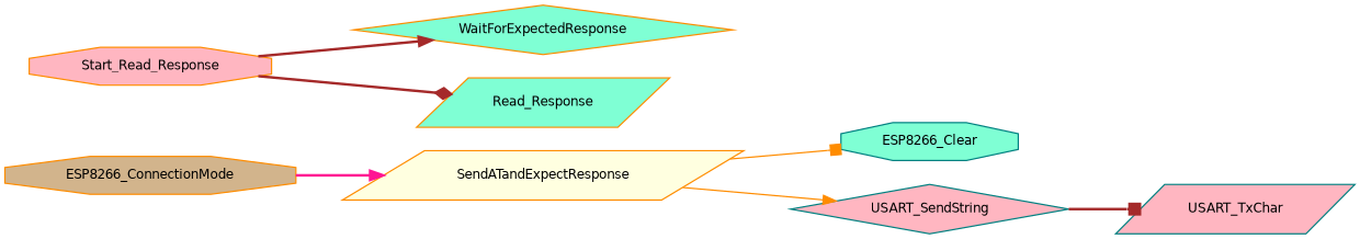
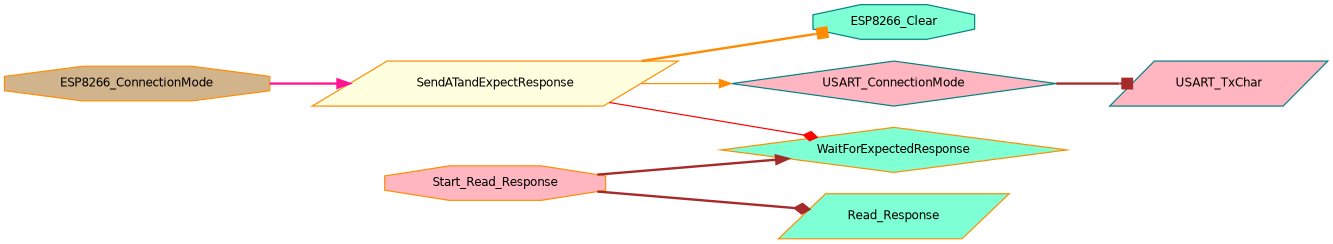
  digraph {
    rankdir=LR
    node [color=darkorange fillcolor=aquamarine fontname=Helvetica fontsize=10 shape=octagon style=filled]
    edge [arrowhead=normal color=brown fontname=Helvetica fontsize=10 labelfontname=Helvetica labelfontsize=10 style=bold]
    n1 [fillcolor=tan fontcolor=black height=0.2 label=ESP8266_ConnectionMode width=0.4]
    n2 [fillcolor=lightyellow height=0.2 label=SendATandExpectResponse shape=parallelogram width=0.4]
    n3 [color=teal height=0.2 label=ESP8266_Clear width=0.4]
-   n4 [color=teal fillcolor=lightpink height=0.2 label=USART_SendString shape=diamond width=0.4]
+   n4 [color=teal fillcolor=lightpink height=0.2 label=USART_ConnectionMode shape=diamond width=0.4]
    n5 [height=0.2 label=WaitForExpectedResponse shape=diamond width=0.4]
    n6 [color=teal fillcolor=lightpink height=0.2 label=USART_TxChar shape=parallelogram width=0.4]
    n7 [fillcolor=lightpink height=0.2 label=Start_Read_Response width=0.4]
    n8 [height=0.2 label=Read_Response shape=parallelogram width=0.4]
    n1 -> n2 [color=deeppink]
-   n2 -> n3 [arrowhead=box color=darkorange style=solid]
+   n2 -> n3 [arrowhead=box color=darkorange]
    n2 -> n4 [color=darkorange style=solid]
+   n2 -> n5 [arrowhead=diamond color=red style=solid]
    n4 -> n6 [arrowhead=box]
    n7 -> n5
    n7 -> n8 [arrowhead=diamond]
  }
